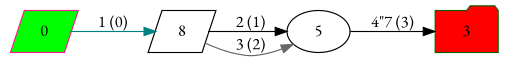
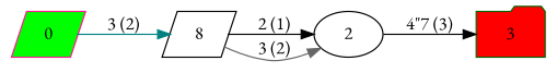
  digraph {
    fontname="EB Garamond"
    rankdir=LR
    node [color=black fontname="EB Garamond" shape=parallelogram]
    edge [color=black fontname="EB Garamond"]
    0 [color=deeppink fillcolor=green style=filled]
    3 [color=darkgreen fillcolor=red shape=folder style=filled]
    n3 [label=8]
-   2 [shape=ellipse label=5]
+   2 [shape=ellipse]
    subgraph sub_1 {
      rank=same
      0
    }
    subgraph sub_2 {
      rank=min
      0
    }
    subgraph sub_3 {
      rank=same
      3
    }
    subgraph sub_4 {
      rank=max
      3
    }
-   0 -> n3 [color=teal label="1 (0)"]
+   0 -> n3 [color=teal label="3 (2)"]
    n3 -> 2 [label="2 (1)"]
    n3 -> 2 [color=gray40 label="3 (2)"]
    2 -> 3 [label="4\"7 (3)"]
  }
